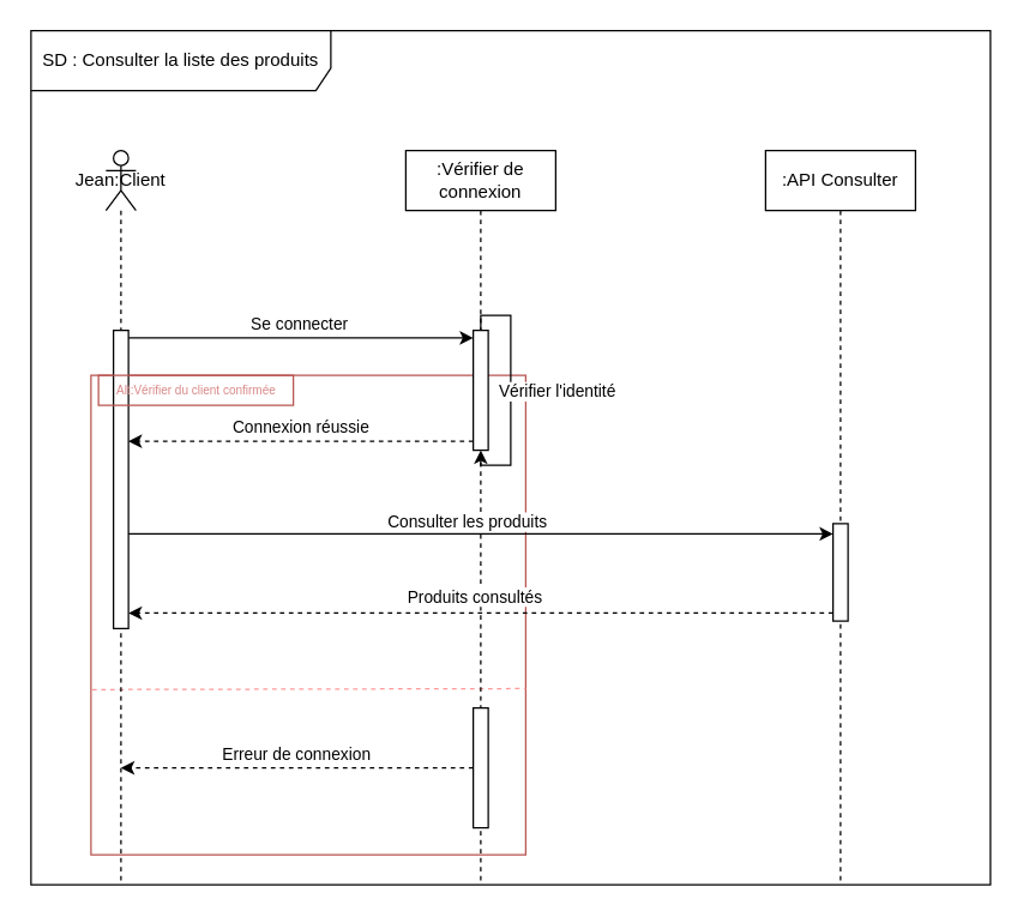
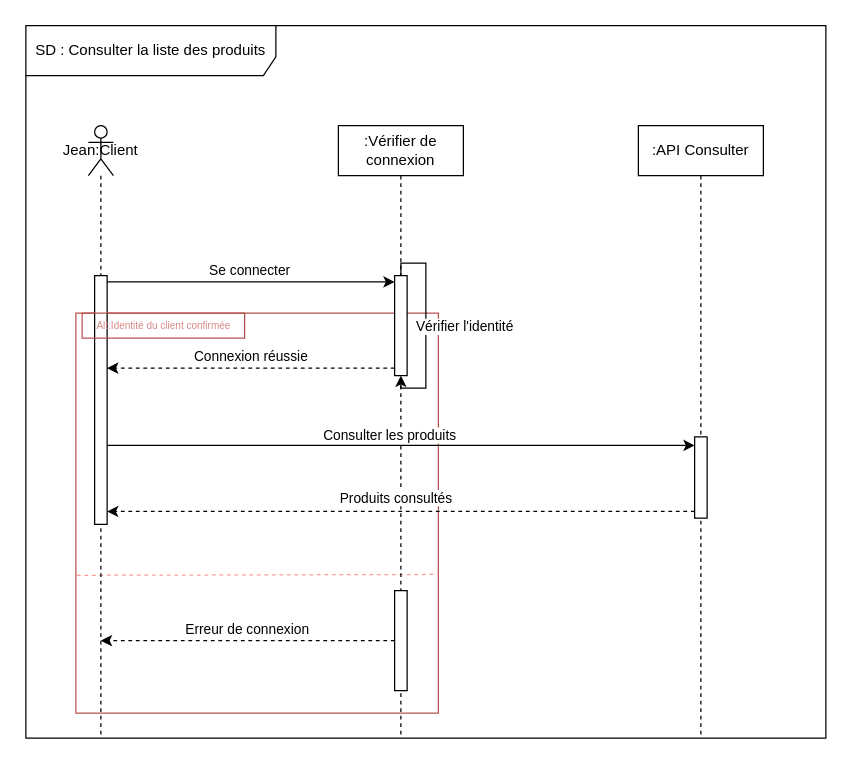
  <mxCell id="0" />
  <mxCell id="1" parent="0" />
  <mxCell id="2" value="" style="rounded=0;whiteSpace=wrap;html=1;fillColor=none;strokeColor=#b85450;" parent="1" vertex="1"><mxGeometry x="60" y="250" width="290" height="320" as="geometry" /></mxCell>
  <mxCell id="3" value="" style="endArrow=none;endSize=12;dashed=1;html=1;rounded=0;exitX=0.004;exitY=0.861;exitDx=0;exitDy=0;exitPerimeter=0;strokeColor=#FF9999;endFill=0;entryX=1;entryY=0.821;entryDx=0;entryDy=0;entryPerimeter=0;" parent="1" edge="1"><mxGeometry width="160" relative="1" as="geometry"><mxPoint x="60.84" y="459.755" as="sourcePoint" /><mxPoint x="350" y="459.075" as="targetPoint" /></mxGeometry></mxCell>
  <mxCell id="4" value="SD : Consulter la liste des produits" style="shape=umlFrame;whiteSpace=wrap;html=1;pointerEvents=0;width=200;height=40;" parent="1" vertex="1"><mxGeometry x="20" y="20" width="640" height="570" as="geometry" /></mxCell>
  <mxCell id="5" value="Jean:Client" style="shape=umlLifeline;perimeter=lifelinePerimeter;whiteSpace=wrap;html=1;container=1;dropTarget=0;collapsible=0;recursiveResize=0;outlineConnect=0;portConstraint=eastwest;newEdgeStyle={&quot;curved&quot;:0,&quot;rounded&quot;:0};participant=umlActor;size=40;" parent="1" vertex="1"><mxGeometry x="70" y="100" width="20" height="490" as="geometry" /></mxCell>
  <mxCell id="6" value="" style="html=1;points=[[0,0,0,0,5],[0,1,0,0,-5],[1,0,0,0,5],[1,1,0,0,-5]];perimeter=orthogonalPerimeter;outlineConnect=0;targetShapes=umlLifeline;portConstraint=eastwest;newEdgeStyle={&quot;curved&quot;:0,&quot;rounded&quot;:0};" parent="5" vertex="1"><mxGeometry x="5" y="120" width="10" height="199" as="geometry" /></mxCell>
  <mxCell id="7" value=":Vérifier de connexion" style="shape=umlLifeline;perimeter=lifelinePerimeter;whiteSpace=wrap;html=1;container=1;dropTarget=0;collapsible=0;recursiveResize=0;outlineConnect=0;portConstraint=eastwest;newEdgeStyle={&quot;curved&quot;:0,&quot;rounded&quot;:0};" parent="1" vertex="1"><mxGeometry x="270" y="100" width="100" height="490" as="geometry" /></mxCell>
  <mxCell id="8" value="" style="html=1;points=[[0,0,0,0,5],[0,1,0,0,-5],[1,0,0,0,5],[1,1,0,0,-5]];perimeter=orthogonalPerimeter;outlineConnect=0;targetShapes=umlLifeline;portConstraint=eastwest;newEdgeStyle={&quot;curved&quot;:0,&quot;rounded&quot;:0};" parent="7" vertex="1"><mxGeometry x="45" y="120" width="10" height="80" as="geometry" /></mxCell>
  <mxCell id="9" style="edgeStyle=orthogonalEdgeStyle;rounded=0;orthogonalLoop=1;jettySize=auto;html=1;curved=0;" parent="7" target="8" edge="1"><mxGeometry relative="1" as="geometry"><mxPoint x="50" y="120" as="sourcePoint" /><mxPoint x="55" y="208" as="targetPoint" /><Array as="points"><mxPoint x="50" y="110" /><mxPoint x="70" y="110" /><mxPoint x="70" y="210" /><mxPoint x="50" y="210" /></Array></mxGeometry></mxCell>
  <mxCell id="10" value="Vérifier l'identité" style="edgeLabel;html=1;align=center;verticalAlign=middle;resizable=0;points=[];" parent="9" vertex="1" connectable="0"><mxGeometry x="-0.037" relative="1" as="geometry"><mxPoint x="30" y="3" as="offset" /></mxGeometry></mxCell>
  <mxCell id="11" value="" style="html=1;points=[[0,0,0,0,5],[0,1,0,0,-5],[1,0,0,0,5],[1,1,0,0,-5]];perimeter=orthogonalPerimeter;outlineConnect=0;targetShapes=umlLifeline;portConstraint=eastwest;newEdgeStyle={&quot;curved&quot;:0,&quot;rounded&quot;:0};" parent="7" vertex="1"><mxGeometry x="45" y="372" width="10" height="80" as="geometry" /></mxCell>
  <mxCell id="12" value=":API Consulter" style="shape=umlLifeline;perimeter=lifelinePerimeter;whiteSpace=wrap;html=1;container=1;dropTarget=0;collapsible=0;recursiveResize=0;outlineConnect=0;portConstraint=eastwest;newEdgeStyle={&quot;curved&quot;:0,&quot;rounded&quot;:0};" parent="1" vertex="1"><mxGeometry x="510" y="100" width="100" height="490" as="geometry" /></mxCell>
  <mxCell id="13" value="" style="html=1;points=[[0,0,0,0,5],[0,1,0,0,-5],[1,0,0,0,5],[1,1,0,0,-5]];perimeter=orthogonalPerimeter;outlineConnect=0;targetShapes=umlLifeline;portConstraint=eastwest;newEdgeStyle={&quot;curved&quot;:0,&quot;rounded&quot;:0};" parent="12" vertex="1"><mxGeometry x="45" y="249" width="10" height="65" as="geometry" /></mxCell>
  <mxCell id="14" style="rounded=0;orthogonalLoop=1;jettySize=auto;html=1;entryX=0;entryY=0;entryDx=0;entryDy=5;entryPerimeter=0;exitX=1;exitY=0;exitDx=0;exitDy=5;exitPerimeter=0;" parent="1" source="6" target="8" edge="1"><mxGeometry relative="1" as="geometry"><mxPoint x="90" y="210" as="sourcePoint" /><mxPoint x="235" y="210" as="targetPoint" /></mxGeometry></mxCell>
  <mxCell id="15" value="Se connecter" style="edgeLabel;html=1;align=center;verticalAlign=middle;resizable=0;points=[];" parent="14" vertex="1" connectable="0"><mxGeometry x="-0.017" y="-1" relative="1" as="geometry"><mxPoint y="-11" as="offset" /></mxGeometry></mxCell>
  <mxCell id="16" style="rounded=0;orthogonalLoop=1;jettySize=auto;html=1;exitX=0;exitY=1;exitDx=0;exitDy=-5;exitPerimeter=0;dashed=1;" parent="1" edge="1"><mxGeometry relative="1" as="geometry"><mxPoint x="315" y="294" as="sourcePoint" /><mxPoint x="85" y="294" as="targetPoint" /></mxGeometry></mxCell>
  <mxCell id="17" value="Connexion réussie" style="edgeLabel;html=1;align=center;verticalAlign=middle;resizable=0;points=[];" parent="16" vertex="1" connectable="0"><mxGeometry x="0.105" y="3" relative="1" as="geometry"><mxPoint x="11" y="-13" as="offset" /></mxGeometry></mxCell>
  <mxCell id="18" style="rounded=0;orthogonalLoop=1;jettySize=auto;html=1;" parent="1" edge="1"><mxGeometry relative="1" as="geometry"><mxPoint x="85" y="355.8" as="sourcePoint" /><mxPoint x="555" y="355.8" as="targetPoint" /></mxGeometry></mxCell>
  <mxCell id="19" value="Consulter les produits" style="edgeLabel;html=1;align=center;verticalAlign=middle;resizable=0;points=[];" parent="18" vertex="1" connectable="0"><mxGeometry x="-0.174" y="-2" relative="1" as="geometry"><mxPoint x="31" y="-10" as="offset" /></mxGeometry></mxCell>
  <mxCell id="20" style="rounded=0;orthogonalLoop=1;jettySize=auto;html=1;dashed=1;" parent="1" source="11" edge="1"><mxGeometry relative="1" as="geometry"><mxPoint x="230" y="512" as="sourcePoint" /><mxPoint x="80" y="512" as="targetPoint" /></mxGeometry></mxCell>
  <mxCell id="21" value="Erreur de connexion" style="edgeLabel;html=1;align=center;verticalAlign=middle;resizable=0;points=[];" parent="20" vertex="1" connectable="0"><mxGeometry x="0.105" y="3" relative="1" as="geometry"><mxPoint x="11" y="-13" as="offset" /></mxGeometry></mxCell>
  <mxCell id="22" style="rounded=0;orthogonalLoop=1;jettySize=auto;html=1;dashed=1;" parent="1" edge="1"><mxGeometry relative="1" as="geometry"><mxPoint x="555" y="408.66" as="sourcePoint" /><mxPoint x="85" y="408.66" as="targetPoint" /></mxGeometry></mxCell>
  <mxCell id="23" value="Produits consultés" style="edgeLabel;html=1;align=center;verticalAlign=middle;resizable=0;points=[];" parent="22" vertex="1" connectable="0"><mxGeometry x="0.485" y="-1" relative="1" as="geometry"><mxPoint x="109" y="-10" as="offset" /></mxGeometry></mxCell>
- <mxCell id="24" value="Alt:Vérifier du client confirmée" style="text;html=1;align=center;verticalAlign=middle;resizable=0;points=[];autosize=1;strokeColor=#b85450;fillColor=none;fontColor=#d98787;fontSize=8;" parent="1" vertex="1"><mxGeometry x="65" y="250" width="130" height="20" as="geometry" /></mxCell>
+ <mxCell id="24" value="Alt:Identité du client confirmée" style="text;html=1;align=center;verticalAlign=middle;resizable=0;points=[];autosize=1;strokeColor=#b85450;fillColor=none;fontColor=#d98787;fontSize=8;" parent="1" vertex="1"><mxGeometry x="65" y="250" width="130" height="20" as="geometry" /></mxCell>
